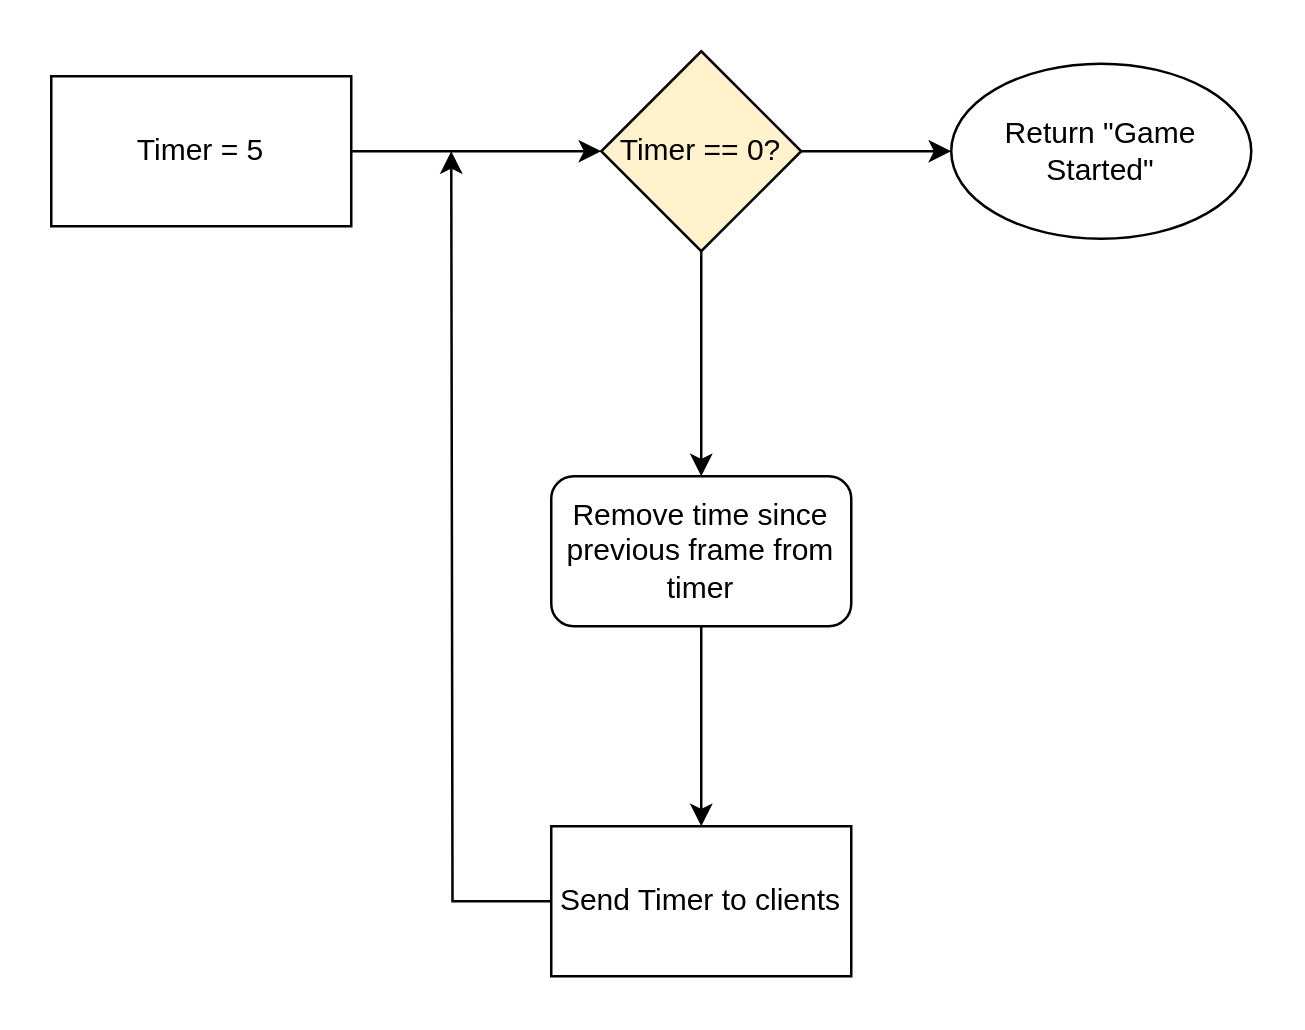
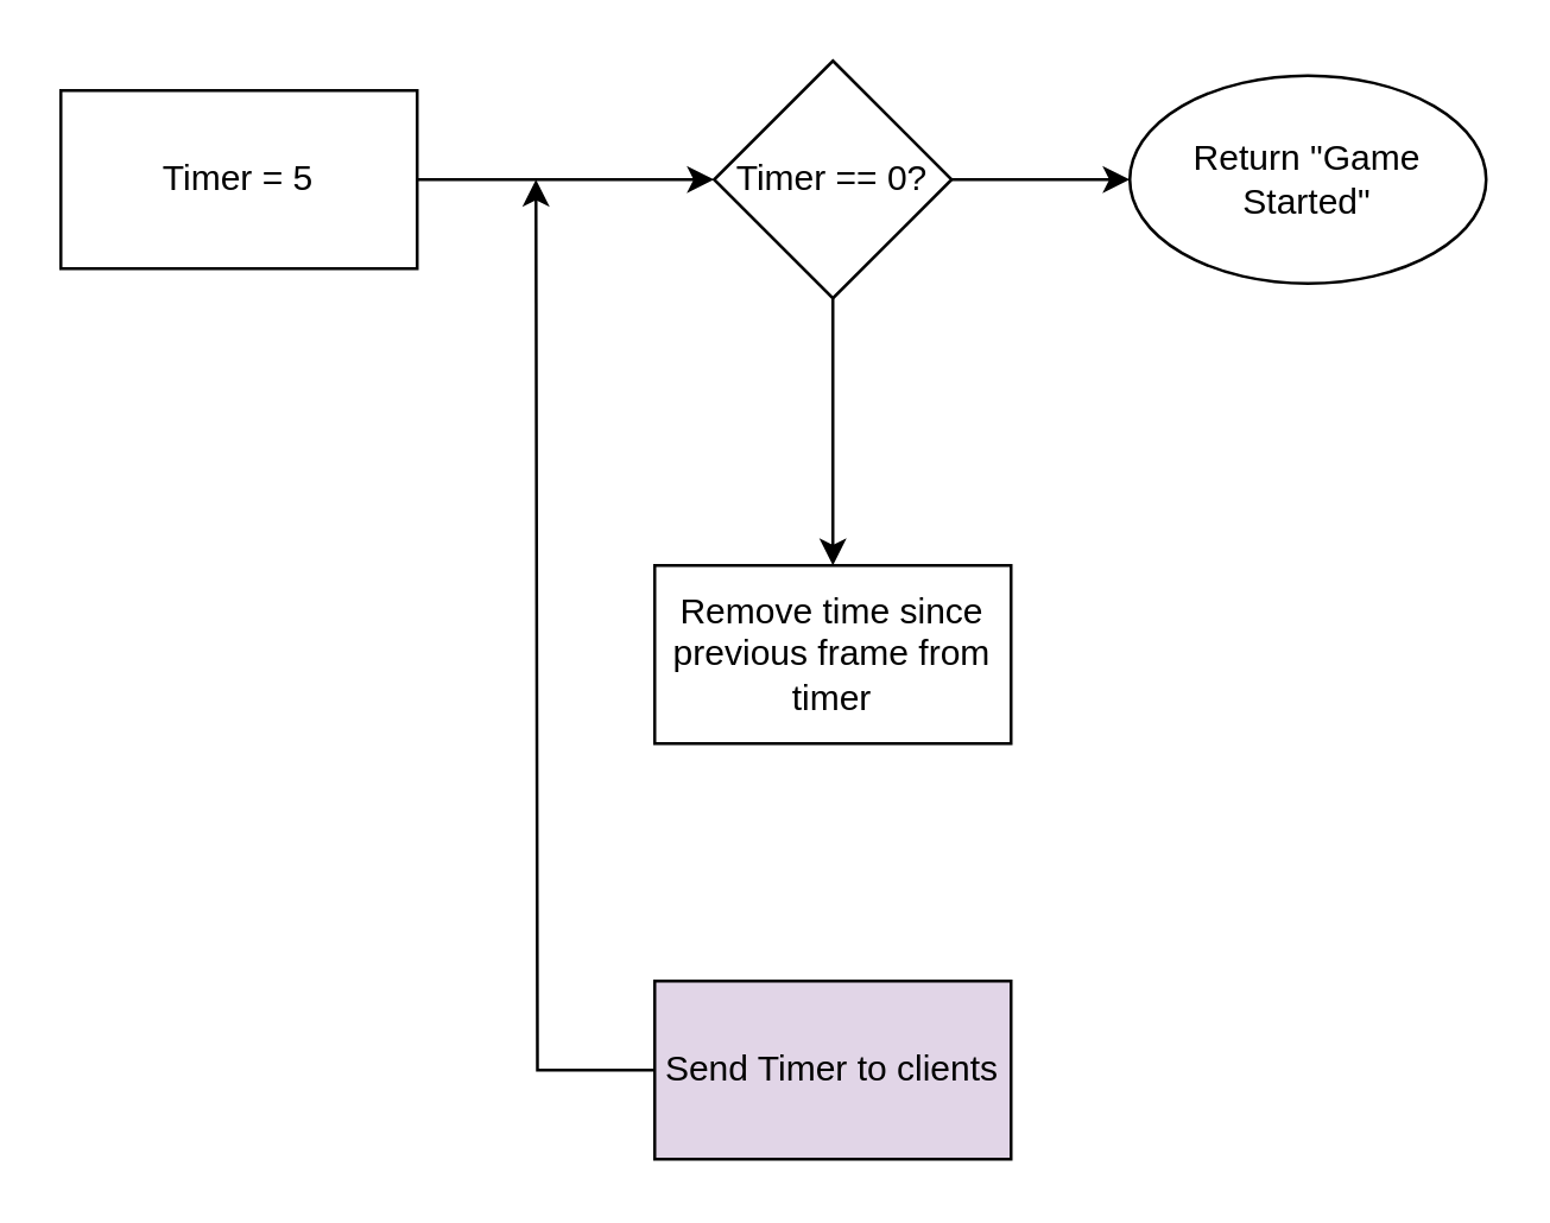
  <mxCell id="0" />
  <mxCell id="1" parent="0" />
  <mxCell id="2" value="" style="edgeStyle=orthogonalEdgeStyle;rounded=0;orthogonalLoop=1;jettySize=auto;html=1;" edge="1" parent="1" source="3" target="6"><mxGeometry relative="1" as="geometry" /></mxCell>
  <mxCell id="3" value="Timer = 5" style="whiteSpace=wrap;html=1;" vertex="1" parent="1"><mxGeometry x="20" y="30" width="120" height="60" as="geometry" /></mxCell>
  <mxCell id="4" value="" style="edgeStyle=orthogonalEdgeStyle;rounded=0;orthogonalLoop=1;jettySize=auto;html=1;" edge="1" parent="1" source="6" target="8"><mxGeometry relative="1" as="geometry" /></mxCell>
  <mxCell id="5" value="" style="edgeStyle=orthogonalEdgeStyle;rounded=0;orthogonalLoop=1;jettySize=auto;html=1;" edge="1" parent="1" source="6" target="9"><mxGeometry relative="1" as="geometry" /></mxCell>
- <mxCell id="6" value="Timer == 0?" style="rhombus;whiteSpace=wrap;html=1;fillColor=#fff2cc;" vertex="1" parent="1"><mxGeometry x="240" y="20" width="80" height="80" as="geometry" /></mxCell>
- <mxCell id="7" value="" style="edgeStyle=orthogonalEdgeStyle;rounded=0;orthogonalLoop=1;jettySize=auto;html=1;" edge="1" parent="1" source="8" target="11"><mxGeometry relative="1" as="geometry" /></mxCell>
- <mxCell id="8" value="Remove time since previous frame from timer" style="whiteSpace=wrap;html=1;rounded=1;" vertex="1" parent="1"><mxGeometry x="220" y="190" width="120" height="60" as="geometry" /></mxCell>
+ <mxCell id="6" value="Timer == 0?" style="rhombus;whiteSpace=wrap;html=1;" vertex="1" parent="1"><mxGeometry x="240" y="20" width="80" height="80" as="geometry" /></mxCell>
+ <mxCell id="8" value="Remove time since previous frame from timer" style="whiteSpace=wrap;html=1;" vertex="1" parent="1"><mxGeometry x="220" y="190" width="120" height="60" as="geometry" /></mxCell>
  <mxCell id="9" value="Return &quot;Game Started&quot;" style="ellipse;whiteSpace=wrap;html=1;" vertex="1" parent="1"><mxGeometry x="380" y="25" width="120" height="70" as="geometry" /></mxCell>
  <mxCell id="10" style="edgeStyle=orthogonalEdgeStyle;rounded=0;orthogonalLoop=1;jettySize=auto;html=1;" edge="1" parent="1" source="11"><mxGeometry relative="1" as="geometry"><mxPoint x="180" y="60" as="targetPoint" /></mxGeometry></mxCell>
- <mxCell id="11" value="Send Timer to clients" style="whiteSpace=wrap;html=1;" vertex="1" parent="1"><mxGeometry x="220" y="330" width="120" height="60" as="geometry" /></mxCell>
+ <mxCell id="11" value="Send Timer to clients" style="whiteSpace=wrap;html=1;fillColor=#e1d5e7;" vertex="1" parent="1"><mxGeometry x="220" y="330" width="120" height="60" as="geometry" /></mxCell>
